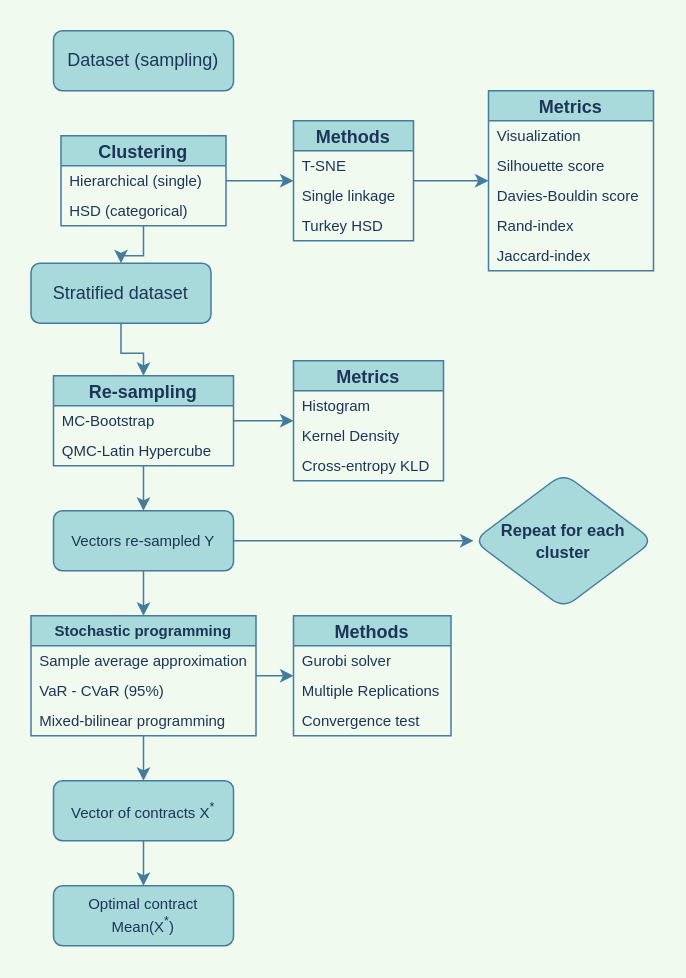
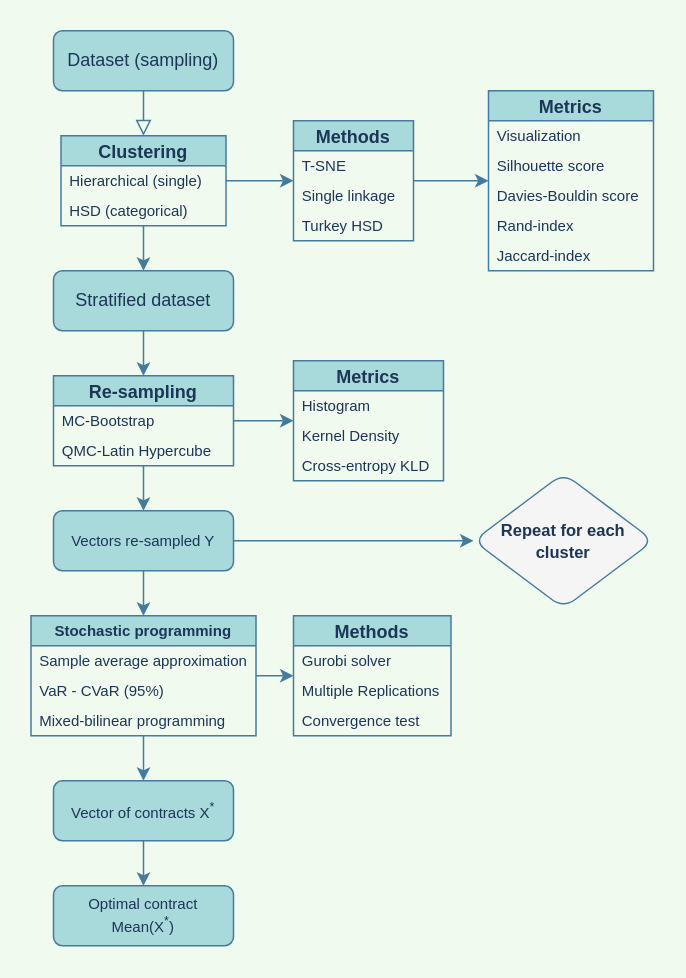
  <mxCell id="0" />
  <mxCell id="1" parent="0" />
+ <mxCell id="2" value="" style="rounded=0;html=1;jettySize=auto;orthogonalLoop=1;fontSize=11;endArrow=block;endFill=0;endSize=8;strokeWidth=1;shadow=0;labelBackgroundColor=none;edgeStyle=orthogonalEdgeStyle;entryX=0.5;entryY=0;entryDx=0;entryDy=0;strokeColor=#457B9D;fontColor=#1D3557;" parent="1" source="3" target="6" edge="1"><mxGeometry relative="1" as="geometry"><mxPoint x="95" y="80" as="targetPoint" /></mxGeometry></mxCell>
  <mxCell id="3" value="Dataset (sampling)" style="rounded=1;whiteSpace=wrap;html=1;fontSize=12;glass=0;strokeWidth=1;shadow=0;fillColor=#A8DADC;strokeColor=#457B9D;fontColor=#1D3557;" parent="1" vertex="1"><mxGeometry x="35" y="20" width="120" height="40" as="geometry" /></mxCell>
  <mxCell id="4" value="" style="edgeStyle=orthogonalEdgeStyle;rounded=0;orthogonalLoop=1;jettySize=auto;html=1;fontSize=10;labelBackgroundColor=#F1FAEE;strokeColor=#457B9D;fontColor=#1D3557;" parent="1" source="6" target="10" edge="1"><mxGeometry relative="1" as="geometry" /></mxCell>
  <mxCell id="5" value="" style="edgeStyle=orthogonalEdgeStyle;rounded=0;orthogonalLoop=1;jettySize=auto;html=1;fontSize=10;entryX=0.5;entryY=0;entryDx=0;entryDy=0;labelBackgroundColor=#F1FAEE;strokeColor=#457B9D;fontColor=#1D3557;" parent="1" source="6" target="21" edge="1"><mxGeometry relative="1" as="geometry"><mxPoint x="95" y="170" as="targetPoint" /></mxGeometry></mxCell>
  <mxCell id="6" value="Clustering" style="swimlane;fontStyle=1;childLayout=stackLayout;horizontal=1;startSize=20;horizontalStack=0;resizeParent=1;resizeParentMax=0;resizeLast=0;collapsible=1;marginBottom=0;enumerate=0;labelBackgroundColor=none;fillColor=#A8DADC;strokeColor=#457B9D;fontColor=#1D3557;" parent="1" vertex="1"><mxGeometry x="40" y="90" width="110" height="60" as="geometry" /></mxCell>
  <mxCell id="7" value="Hierarchical (single)" style="text;strokeColor=none;fillColor=none;align=left;verticalAlign=middle;spacingLeft=4;spacingRight=4;overflow=hidden;points=[[0,0.5],[1,0.5]];portConstraint=eastwest;rotatable=0;fontSize=10;fontColor=#1D3557;" parent="6" vertex="1"><mxGeometry y="20" width="110" height="20" as="geometry" /></mxCell>
  <mxCell id="8" value="HSD (categorical)" style="text;strokeColor=none;fillColor=none;align=left;verticalAlign=middle;spacingLeft=4;spacingRight=4;overflow=hidden;points=[[0,0.5],[1,0.5]];portConstraint=eastwest;rotatable=0;fontSize=10;fontColor=#1D3557;" parent="6" vertex="1"><mxGeometry y="40" width="110" height="20" as="geometry" /></mxCell>
  <mxCell id="9" value="" style="edgeStyle=orthogonalEdgeStyle;rounded=0;orthogonalLoop=1;jettySize=auto;html=1;fontSize=10;labelBackgroundColor=#F1FAEE;strokeColor=#457B9D;fontColor=#1D3557;" parent="1" source="10" target="14" edge="1"><mxGeometry relative="1" as="geometry" /></mxCell>
  <mxCell id="10" value="Methods" style="swimlane;fontStyle=1;childLayout=stackLayout;horizontal=1;startSize=20;horizontalStack=0;resizeParent=1;resizeParentMax=0;resizeLast=0;collapsible=1;marginBottom=0;enumerate=0;fillColor=#A8DADC;strokeColor=#457B9D;fontColor=#1D3557;" parent="1" vertex="1"><mxGeometry x="195" y="80" width="80" height="80" as="geometry" /></mxCell>
  <mxCell id="11" value="T-SNE" style="text;strokeColor=none;fillColor=none;align=left;verticalAlign=middle;spacingLeft=4;spacingRight=4;overflow=hidden;points=[[0,0.5],[1,0.5]];portConstraint=eastwest;rotatable=0;fontSize=10;fontColor=#1D3557;" parent="10" vertex="1"><mxGeometry y="20" width="80" height="20" as="geometry" /></mxCell>
  <mxCell id="12" value="Single linkage" style="text;strokeColor=none;fillColor=none;align=left;verticalAlign=middle;spacingLeft=4;spacingRight=4;overflow=hidden;points=[[0,0.5],[1,0.5]];portConstraint=eastwest;rotatable=0;fontSize=10;fontColor=#1D3557;" parent="10" vertex="1"><mxGeometry y="40" width="80" height="20" as="geometry" /></mxCell>
  <mxCell id="13" value="Turkey HSD" style="text;strokeColor=none;fillColor=none;align=left;verticalAlign=middle;spacingLeft=4;spacingRight=4;overflow=hidden;points=[[0,0.5],[1,0.5]];portConstraint=eastwest;rotatable=0;fontSize=10;fontColor=#1D3557;" parent="10" vertex="1"><mxGeometry y="60" width="80" height="20" as="geometry" /></mxCell>
  <mxCell id="14" value="Metrics" style="swimlane;fontStyle=1;childLayout=stackLayout;horizontal=1;startSize=20;horizontalStack=0;resizeParent=1;resizeParentMax=0;resizeLast=0;collapsible=1;marginBottom=0;enumerate=0;fillColor=#A8DADC;strokeColor=#457B9D;fontColor=#1D3557;" parent="1" vertex="1"><mxGeometry x="325" y="60" width="110" height="120" as="geometry" /></mxCell>
  <mxCell id="15" value="Visualization" style="text;strokeColor=none;fillColor=none;align=left;verticalAlign=middle;spacingLeft=4;spacingRight=4;overflow=hidden;points=[[0,0.5],[1,0.5]];portConstraint=eastwest;rotatable=0;fontSize=10;fontColor=#1D3557;" parent="14" vertex="1"><mxGeometry y="20" width="110" height="20" as="geometry" /></mxCell>
  <mxCell id="16" value="Silhouette score" style="text;strokeColor=none;fillColor=none;align=left;verticalAlign=middle;spacingLeft=4;spacingRight=4;overflow=hidden;points=[[0,0.5],[1,0.5]];portConstraint=eastwest;rotatable=0;fontSize=10;fontColor=#1D3557;" parent="14" vertex="1"><mxGeometry y="40" width="110" height="20" as="geometry" /></mxCell>
  <mxCell id="17" value="Davies-Bouldin score" style="text;strokeColor=none;fillColor=none;align=left;verticalAlign=middle;spacingLeft=4;spacingRight=4;overflow=hidden;points=[[0,0.5],[1,0.5]];portConstraint=eastwest;rotatable=0;fontSize=10;fontColor=#1D3557;" parent="14" vertex="1"><mxGeometry y="60" width="110" height="20" as="geometry" /></mxCell>
  <mxCell id="18" value="Rand-index" style="text;strokeColor=none;fillColor=none;align=left;verticalAlign=middle;spacingLeft=4;spacingRight=4;overflow=hidden;points=[[0,0.5],[1,0.5]];portConstraint=eastwest;rotatable=0;fontSize=10;fontColor=#1D3557;" parent="14" vertex="1"><mxGeometry y="80" width="110" height="20" as="geometry" /></mxCell>
  <mxCell id="19" value="Jaccard-index" style="text;strokeColor=none;fillColor=none;align=left;verticalAlign=middle;spacingLeft=4;spacingRight=4;overflow=hidden;points=[[0,0.5],[1,0.5]];portConstraint=eastwest;rotatable=0;fontSize=10;fontColor=#1D3557;" parent="14" vertex="1"><mxGeometry y="100" width="110" height="20" as="geometry" /></mxCell>
  <mxCell id="20" value="" style="edgeStyle=orthogonalEdgeStyle;rounded=0;orthogonalLoop=1;jettySize=auto;html=1;fontSize=12;entryX=0.5;entryY=0;entryDx=0;entryDy=0;labelBackgroundColor=#F1FAEE;strokeColor=#457B9D;fontColor=#1D3557;" parent="1" source="21" target="24" edge="1"><mxGeometry relative="1" as="geometry"><mxPoint x="95" y="240" as="targetPoint" /></mxGeometry></mxCell>
- <mxCell id="21" value="Stratified dataset" style="rounded=1;whiteSpace=wrap;html=1;fontSize=12;fillColor=#A8DADC;strokeColor=#457B9D;fontColor=#1D3557;" parent="1" vertex="1"><mxGeometry x="20" y="175" width="120" height="40" as="geometry" /></mxCell>
+ <mxCell id="21" value="Stratified dataset" style="rounded=1;whiteSpace=wrap;html=1;fontSize=12;fillColor=#A8DADC;strokeColor=#457B9D;fontColor=#1D3557;" parent="1" vertex="1"><mxGeometry x="35" y="180" width="120" height="40" as="geometry" /></mxCell>
  <mxCell id="22" value="" style="edgeStyle=orthogonalEdgeStyle;rounded=0;orthogonalLoop=1;jettySize=auto;html=1;fontSize=10;labelBackgroundColor=#F1FAEE;strokeColor=#457B9D;fontColor=#1D3557;" parent="1" source="24" target="27" edge="1"><mxGeometry relative="1" as="geometry" /></mxCell>
  <mxCell id="23" value="" style="edgeStyle=orthogonalEdgeStyle;rounded=0;orthogonalLoop=1;jettySize=auto;html=1;fontSize=10;labelBackgroundColor=#F1FAEE;strokeColor=#457B9D;fontColor=#1D3557;" parent="1" source="24" target="33" edge="1"><mxGeometry relative="1" as="geometry" /></mxCell>
  <mxCell id="24" value="Re-sampling" style="swimlane;fontStyle=1;childLayout=stackLayout;horizontal=1;startSize=20;horizontalStack=0;resizeParent=1;resizeParentMax=0;resizeLast=0;collapsible=1;marginBottom=0;fontSize=12;fillColor=#A8DADC;strokeColor=#457B9D;fontColor=#1D3557;" parent="1" vertex="1"><mxGeometry x="35" y="250" width="120" height="60" as="geometry" /></mxCell>
  <mxCell id="25" value="MC-Bootstrap" style="text;strokeColor=none;fillColor=none;align=left;verticalAlign=middle;spacingLeft=4;spacingRight=4;overflow=hidden;points=[[0,0.5],[1,0.5]];portConstraint=eastwest;rotatable=0;fontSize=10;fontColor=#1D3557;" parent="24" vertex="1"><mxGeometry y="20" width="120" height="20" as="geometry" /></mxCell>
  <mxCell id="26" value="QMC-Latin Hypercube" style="text;strokeColor=none;fillColor=none;align=left;verticalAlign=middle;spacingLeft=4;spacingRight=4;overflow=hidden;points=[[0,0.5],[1,0.5]];portConstraint=eastwest;rotatable=0;fontSize=10;fontColor=#1D3557;" parent="24" vertex="1"><mxGeometry y="40" width="120" height="20" as="geometry" /></mxCell>
  <mxCell id="27" value="Metrics" style="swimlane;fontStyle=1;childLayout=stackLayout;horizontal=1;startSize=20;horizontalStack=0;resizeParent=1;resizeParentMax=0;resizeLast=0;collapsible=1;marginBottom=0;fontSize=12;fillColor=#A8DADC;strokeColor=#457B9D;fontColor=#1D3557;" parent="1" vertex="1"><mxGeometry x="195" y="240" width="100" height="80" as="geometry" /></mxCell>
  <mxCell id="28" value="Histogram" style="text;strokeColor=none;fillColor=none;align=left;verticalAlign=middle;spacingLeft=4;spacingRight=4;overflow=hidden;points=[[0,0.5],[1,0.5]];portConstraint=eastwest;rotatable=0;fontSize=10;fontColor=#1D3557;" parent="27" vertex="1"><mxGeometry y="20" width="100" height="20" as="geometry" /></mxCell>
  <mxCell id="29" value="Kernel Density" style="text;strokeColor=none;fillColor=none;align=left;verticalAlign=middle;spacingLeft=4;spacingRight=4;overflow=hidden;points=[[0,0.5],[1,0.5]];portConstraint=eastwest;rotatable=0;fontSize=10;fontColor=#1D3557;" parent="27" vertex="1"><mxGeometry y="40" width="100" height="20" as="geometry" /></mxCell>
  <mxCell id="30" value="Cross-entropy KLD" style="text;strokeColor=none;fillColor=none;align=left;verticalAlign=middle;spacingLeft=4;spacingRight=4;overflow=hidden;points=[[0,0.5],[1,0.5]];portConstraint=eastwest;rotatable=0;fontSize=10;fontColor=#1D3557;" parent="27" vertex="1"><mxGeometry y="60" width="100" height="20" as="geometry" /></mxCell>
  <mxCell id="31" value="" style="edgeStyle=orthogonalEdgeStyle;rounded=0;orthogonalLoop=1;jettySize=auto;html=1;fontSize=10;entryX=0.5;entryY=0;entryDx=0;entryDy=0;labelBackgroundColor=#F1FAEE;strokeColor=#457B9D;fontColor=#1D3557;" parent="1" source="33" target="36" edge="1"><mxGeometry relative="1" as="geometry" /></mxCell>
  <mxCell id="32" value="" style="edgeStyle=orthogonalEdgeStyle;rounded=0;orthogonalLoop=1;jettySize=auto;html=1;fontSize=12;labelBackgroundColor=#F1FAEE;strokeColor=#457B9D;fontColor=#1D3557;" parent="1" source="33" target="48" edge="1"><mxGeometry relative="1" as="geometry" /></mxCell>
  <mxCell id="33" value="&lt;span style=&quot;&quot;&gt;&lt;font style=&quot;font-size: 10px;&quot;&gt;Vectors re-sampled Y&lt;/font&gt;&lt;/span&gt;" style="rounded=1;whiteSpace=wrap;html=1;fontStyle=0;startSize=20;fillColor=#A8DADC;strokeColor=#457B9D;fontColor=#1D3557;" parent="1" vertex="1"><mxGeometry x="35" y="340" width="120" height="40" as="geometry" /></mxCell>
  <mxCell id="34" value="" style="edgeStyle=orthogonalEdgeStyle;rounded=0;orthogonalLoop=1;jettySize=auto;html=1;fontSize=10;labelBackgroundColor=#F1FAEE;strokeColor=#457B9D;fontColor=#1D3557;" parent="1" source="36" target="41" edge="1"><mxGeometry relative="1" as="geometry" /></mxCell>
  <mxCell id="35" value="" style="edgeStyle=orthogonalEdgeStyle;rounded=0;orthogonalLoop=1;jettySize=auto;html=1;fontSize=10;labelBackgroundColor=#F1FAEE;strokeColor=#457B9D;fontColor=#1D3557;" parent="1" source="36" target="42" edge="1"><mxGeometry relative="1" as="geometry" /></mxCell>
  <mxCell id="36" value="Stochastic programming" style="swimlane;fontStyle=1;childLayout=stackLayout;horizontal=1;startSize=20;horizontalStack=0;resizeParent=1;resizeParentMax=0;resizeLast=0;collapsible=1;marginBottom=0;fontSize=10;fillColor=#A8DADC;strokeColor=#457B9D;fontColor=#1D3557;" parent="1" vertex="1"><mxGeometry x="20" y="410" width="150" height="80" as="geometry"><mxRectangle x="100" y="560" width="160" height="30" as="alternateBounds" /></mxGeometry></mxCell>
  <mxCell id="37" value="Sample average approximation" style="text;strokeColor=none;fillColor=none;align=left;verticalAlign=middle;spacingLeft=4;spacingRight=4;overflow=hidden;points=[[0,0.5],[1,0.5]];portConstraint=eastwest;rotatable=0;fontSize=10;fontColor=#1D3557;" parent="36" vertex="1"><mxGeometry y="20" width="150" height="20" as="geometry" /></mxCell>
  <mxCell id="38" value="VaR - CVaR (95%)" style="text;strokeColor=none;fillColor=none;align=left;verticalAlign=middle;spacingLeft=4;spacingRight=4;overflow=hidden;points=[[0,0.5],[1,0.5]];portConstraint=eastwest;rotatable=0;fontSize=10;fontColor=#1D3557;" parent="36" vertex="1"><mxGeometry y="40" width="150" height="20" as="geometry" /></mxCell>
  <mxCell id="39" value="Mixed-bilinear programming" style="text;strokeColor=none;fillColor=none;align=left;verticalAlign=middle;spacingLeft=4;spacingRight=4;overflow=hidden;points=[[0,0.5],[1,0.5]];portConstraint=eastwest;rotatable=0;fontSize=10;fontColor=#1D3557;" parent="36" vertex="1"><mxGeometry y="60" width="150" height="20" as="geometry" /></mxCell>
  <mxCell id="40" value="" style="edgeStyle=orthogonalEdgeStyle;rounded=0;orthogonalLoop=1;jettySize=auto;html=1;fontSize=12;labelBackgroundColor=#F1FAEE;strokeColor=#457B9D;fontColor=#1D3557;" parent="1" source="41" target="46" edge="1"><mxGeometry relative="1" as="geometry" /></mxCell>
  <mxCell id="41" value="&lt;span style=&quot;font-weight: normal;&quot;&gt;Vector of contracts X&lt;sup&gt;*&lt;/sup&gt;&lt;/span&gt;" style="rounded=1;whiteSpace=wrap;html=1;fontSize=10;fontStyle=1;startSize=20;fillColor=#A8DADC;strokeColor=#457B9D;fontColor=#1D3557;" parent="1" vertex="1"><mxGeometry x="35" y="520" width="120" height="40" as="geometry" /></mxCell>
  <mxCell id="42" value="Methods" style="swimlane;fontStyle=1;childLayout=stackLayout;horizontal=1;startSize=20;horizontalStack=0;resizeParent=1;resizeParentMax=0;resizeLast=0;collapsible=1;marginBottom=0;fontSize=12;fillColor=#A8DADC;strokeColor=#457B9D;fontColor=#1D3557;" parent="1" vertex="1"><mxGeometry x="195" y="410" width="105" height="80" as="geometry"><mxRectangle x="100" y="560" width="160" height="30" as="alternateBounds" /></mxGeometry></mxCell>
  <mxCell id="43" value="Gurobi solver" style="text;strokeColor=none;fillColor=none;align=left;verticalAlign=middle;spacingLeft=4;spacingRight=4;overflow=hidden;points=[[0,0.5],[1,0.5]];portConstraint=eastwest;rotatable=0;fontSize=10;fontColor=#1D3557;" parent="42" vertex="1"><mxGeometry y="20" width="105" height="20" as="geometry" /></mxCell>
  <mxCell id="44" value="Multiple Replications" style="text;strokeColor=none;fillColor=none;align=left;verticalAlign=middle;spacingLeft=4;spacingRight=4;overflow=hidden;points=[[0,0.5],[1,0.5]];portConstraint=eastwest;rotatable=0;fontSize=10;fontColor=#1D3557;" parent="42" vertex="1"><mxGeometry y="40" width="105" height="20" as="geometry" /></mxCell>
  <mxCell id="45" value="Convergence test" style="text;strokeColor=none;fillColor=none;align=left;verticalAlign=middle;spacingLeft=4;spacingRight=4;overflow=hidden;points=[[0,0.5],[1,0.5]];portConstraint=eastwest;rotatable=0;fontSize=10;fontColor=#1D3557;" parent="42" vertex="1"><mxGeometry y="60" width="105" height="20" as="geometry" /></mxCell>
  <mxCell id="46" value="&lt;span style=&quot;font-weight: normal;&quot;&gt;Optimal contract&lt;br&gt;Mean(X&lt;sup&gt;*&lt;/sup&gt;)&lt;/span&gt;" style="rounded=1;whiteSpace=wrap;html=1;fontSize=10;fontStyle=1;startSize=20;fillColor=#A8DADC;strokeColor=#457B9D;fontColor=#1D3557;" parent="1" vertex="1"><mxGeometry x="35" y="590" width="120" height="40" as="geometry" /></mxCell>
  <mxCell id="47" style="edgeStyle=orthogonalEdgeStyle;rounded=0;orthogonalLoop=1;jettySize=auto;html=1;exitX=0.5;exitY=1;exitDx=0;exitDy=0;fontSize=12;labelBackgroundColor=#F1FAEE;strokeColor=#457B9D;fontColor=#1D3557;" parent="1" source="46" target="46" edge="1"><mxGeometry relative="1" as="geometry" /></mxCell>
- <mxCell id="48" value="&lt;b&gt;&lt;font style=&quot;font-size: 11px; line-height: 1.2;&quot;&gt;Repeat for each cluster&lt;/font&gt;&lt;/b&gt;" style="rhombus;whiteSpace=wrap;html=1;rounded=1;fontStyle=0;startSize=20;fillColor=#A8DADC;strokeColor=#457B9D;fontColor=#1D3557;" parent="1" vertex="1"><mxGeometry x="315" y="315" width="120" height="90" as="geometry" /></mxCell>
+ <mxCell id="48" value="&lt;b&gt;&lt;font style=&quot;font-size: 11px; line-height: 1.2;&quot;&gt;Repeat for each cluster&lt;/font&gt;&lt;/b&gt;" style="rhombus;whiteSpace=wrap;html=1;rounded=1;fontStyle=0;startSize=20;fillColor=#f5f5f5;strokeColor=#457B9D;fontColor=#1D3557;" parent="1" vertex="1"><mxGeometry x="315" y="315" width="120" height="90" as="geometry" /></mxCell>
